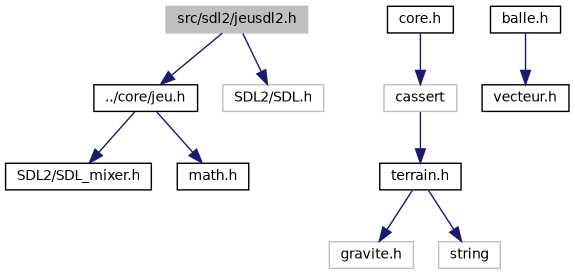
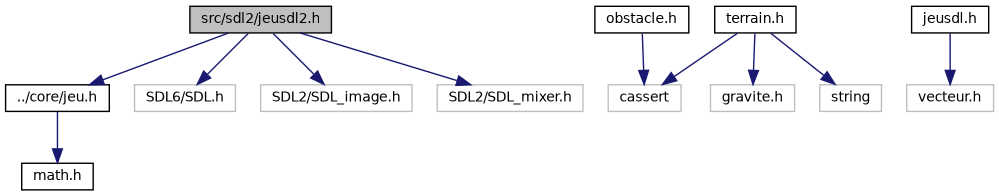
  digraph {
    node [color=black fillcolor=white fontname=Helvetica fontsize=10 shape=record style=filled]
    edge [color=midnightblue fontname=Helvetica fontsize=10 labelfontname=Helvetica labelfontsize=10 style=solid]
-   n1 [color=grey75 fillcolor=grey75 fontcolor=black height=0.2 label="src/sdl2/jeusdl2.h" width=0.4]
+   n1 [fillcolor=grey75 fontcolor=black height=0.2 label="src/sdl2/jeusdl2.h" width=0.4]
    n2 [height=0.2 label="../core/jeu.h" width=0.4]
-   n3 [color=grey75 height=0.2 label="SDL2/SDL.h" width=0.4]
-   n5 [height=0.2 label="SDL2/SDL_mixer.h" width=0.4]
+   n3 [color=grey75 height=0.2 label="SDL6/SDL.h" width=0.4]
+   n4 [color=grey75 height=0.2 label="SDL2/SDL_image.h" width=0.4]
+   n5 [color=grey75 height=0.2 label="SDL2/SDL_mixer.h" width=0.4]
    n6 [height=0.2 label="math.h" width=0.4]
    n7 [height=0.2 label="terrain.h" width=0.4]
    n8 [color=grey75 height=0.2 label=cassert width=0.4]
    n9 [color=grey75 height=0.2 label="gravite.h" width=0.4]
    n10 [color=grey75 height=0.2 label=string width=0.4]
-   n11 [height=0.2 label="core.h" width=0.4]
-   n12 [height=0.2 label="balle.h" width=0.4]
-   n13 [height=0.2 label="vecteur.h" width=0.4]
+   n11 [height=0.2 label="obstacle.h" width=0.4]
+   n12 [height=0.2 label="jeusdl.h" width=0.4]
+   n13 [color=grey75 height=0.2 label="vecteur.h" width=0.4]
    n1 -> n2
    n1 -> n3
-   n2 -> n5
+   n1 -> n4
+   n1 -> n5
    n2 -> n6
-   n8 -> n7
+   n7 -> n8
    n7 -> n9
    n7 -> n10
    n11 -> n8
    n12 -> n13
  }
